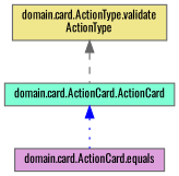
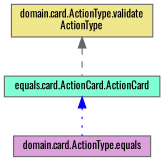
  digraph {
    fontname=Oswald
    rankdir=TB
    node [color=grey40 fontname=Oswald fontsize=10 shape=box style=filled]
    edge [dir=back fontname=Oswald fontsize=10 labelfontname=Helvetica labelfontsize=10]
    n1 [color=gray40 fillcolor=khaki fontcolor=black height=0.2 label="domain.card.ActionType.validate\lActionType" width=0.4]
-   n2 [fillcolor=aquamarine height=0.2 label="domain.card.ActionCard.ActionCard" width=0.4]
-   n3 [fillcolor=plum height=0.2 label="domain.card.ActionCard.equals" width=0.4]
+   n2 [fillcolor=aquamarine height=0.2 label="equals.card.ActionCard.ActionCard" width=0.4]
+   n3 [fillcolor=plum height=0.2 label="domain.card.ActionType.equals" width=0.4]
    n1 -> n2 [color=gray40 style=dashed]
    n2 -> n3 [color=blue style=dotted]
  }
